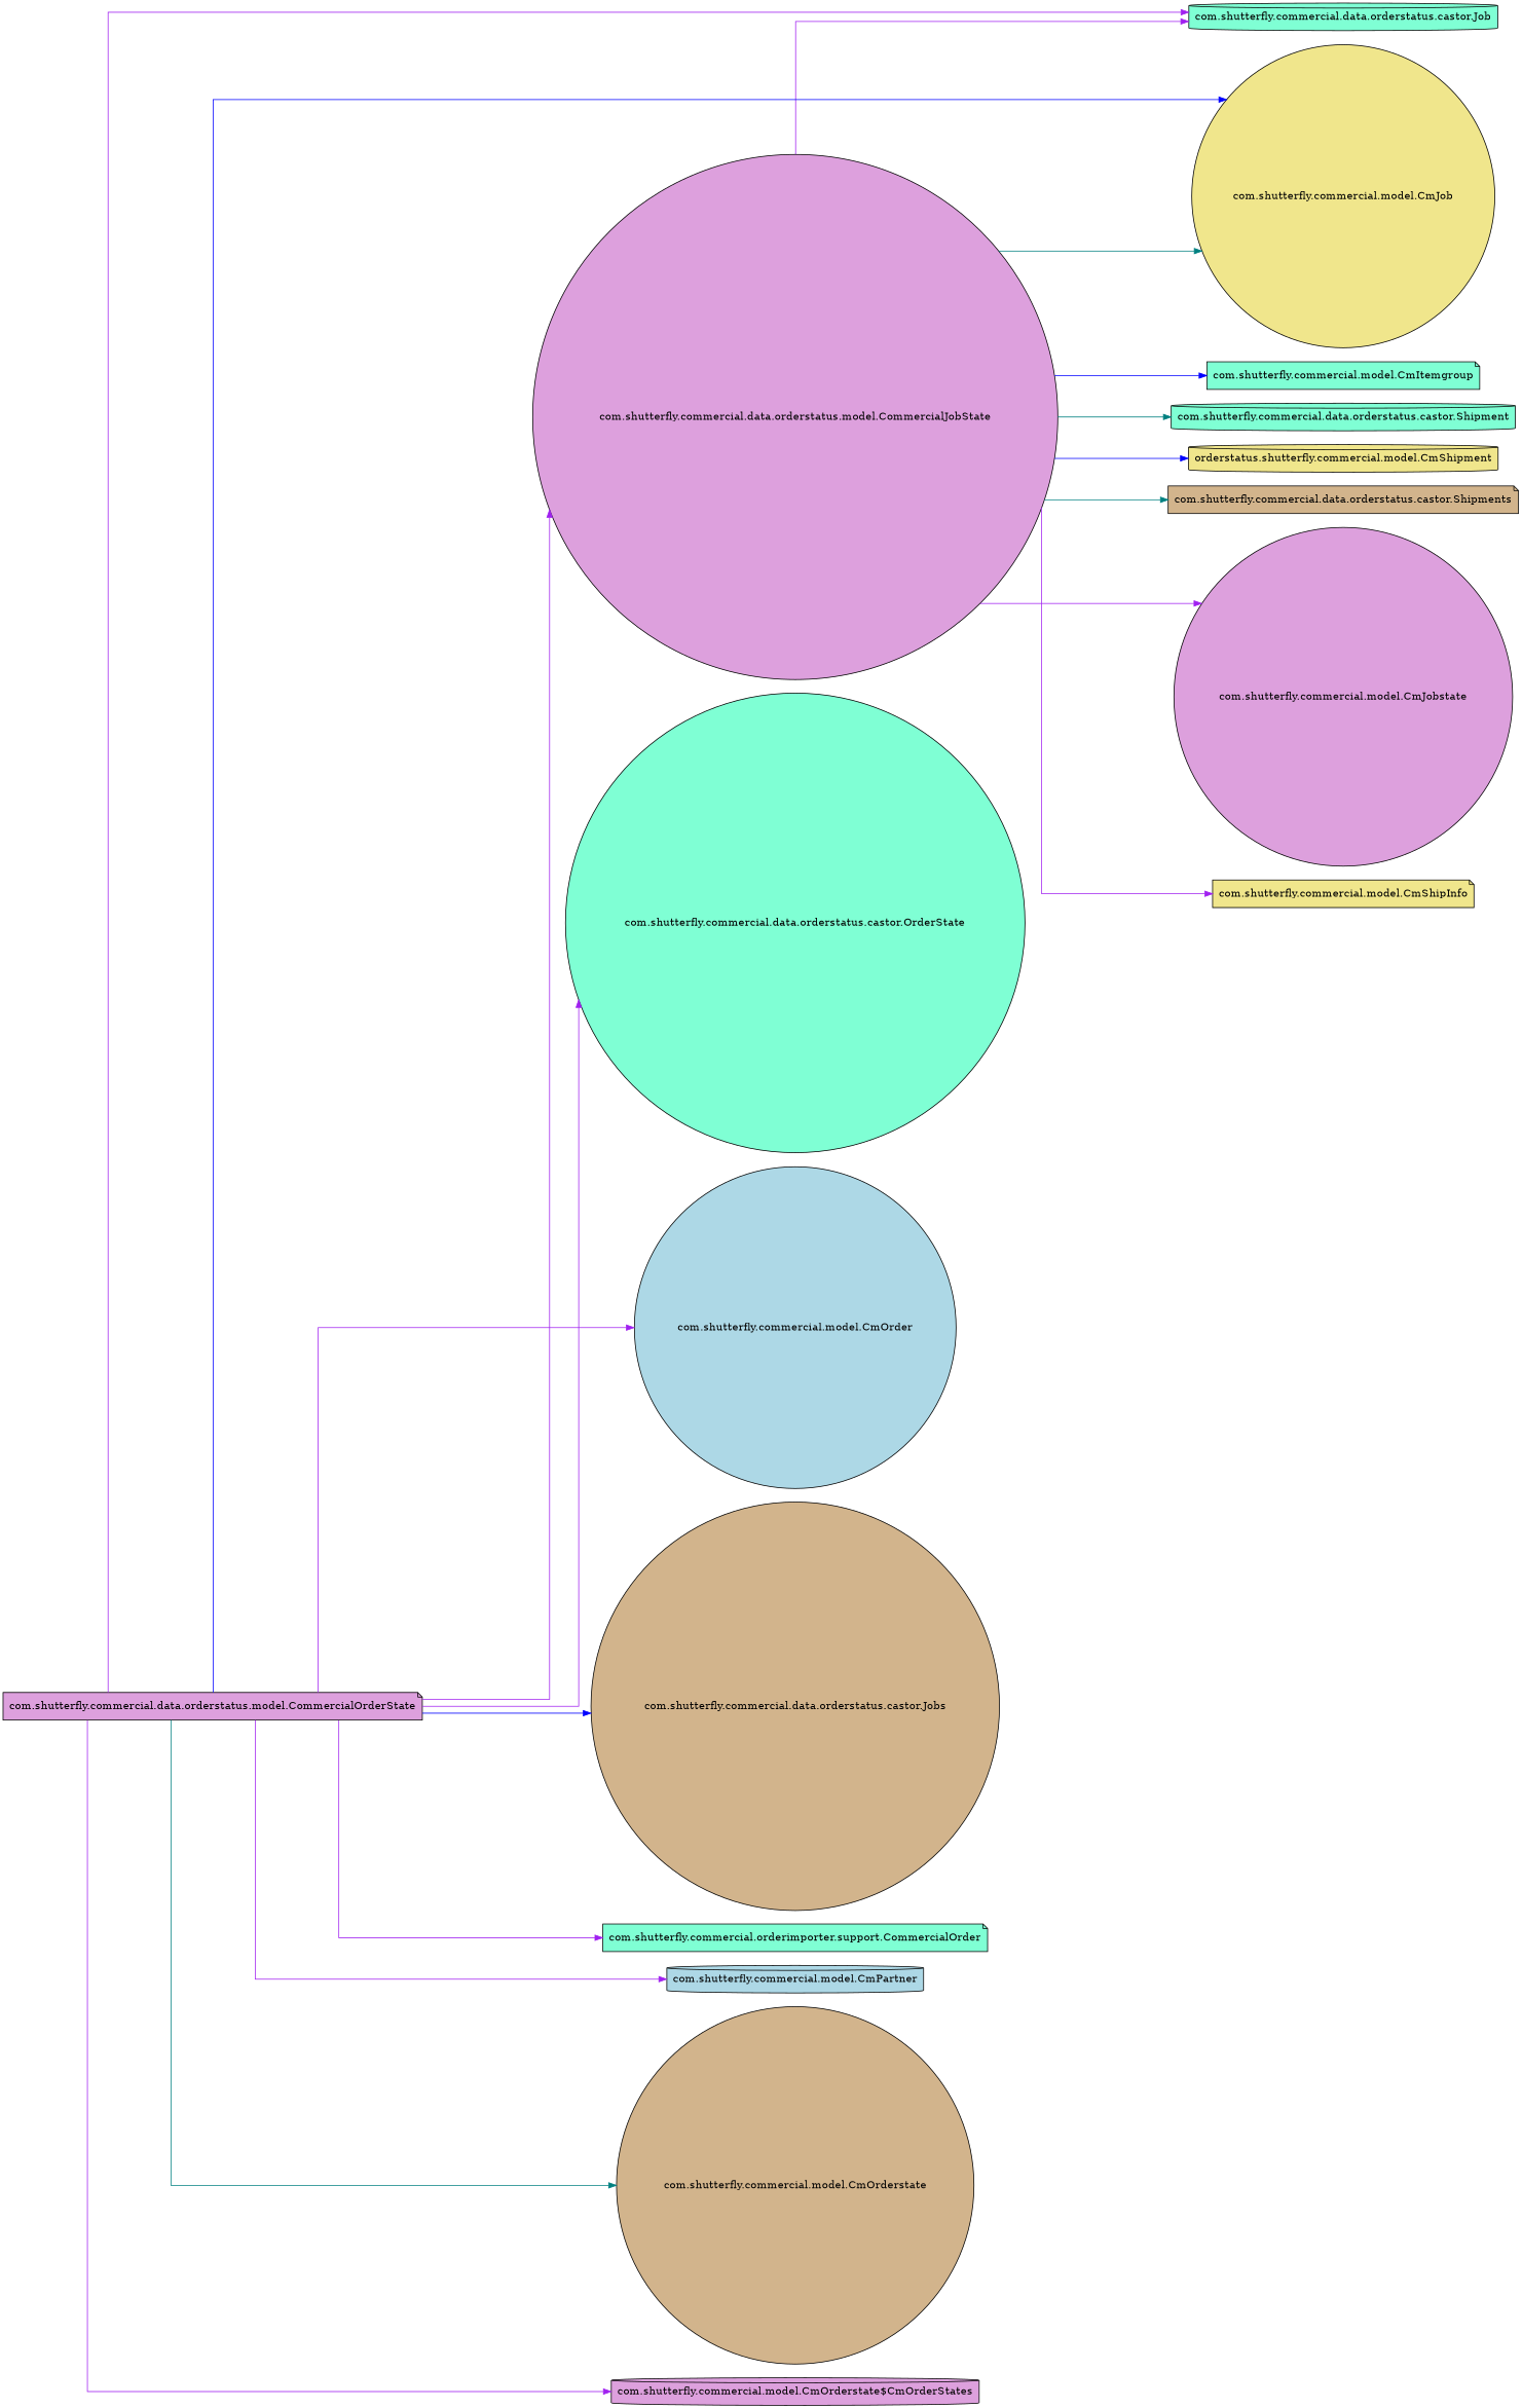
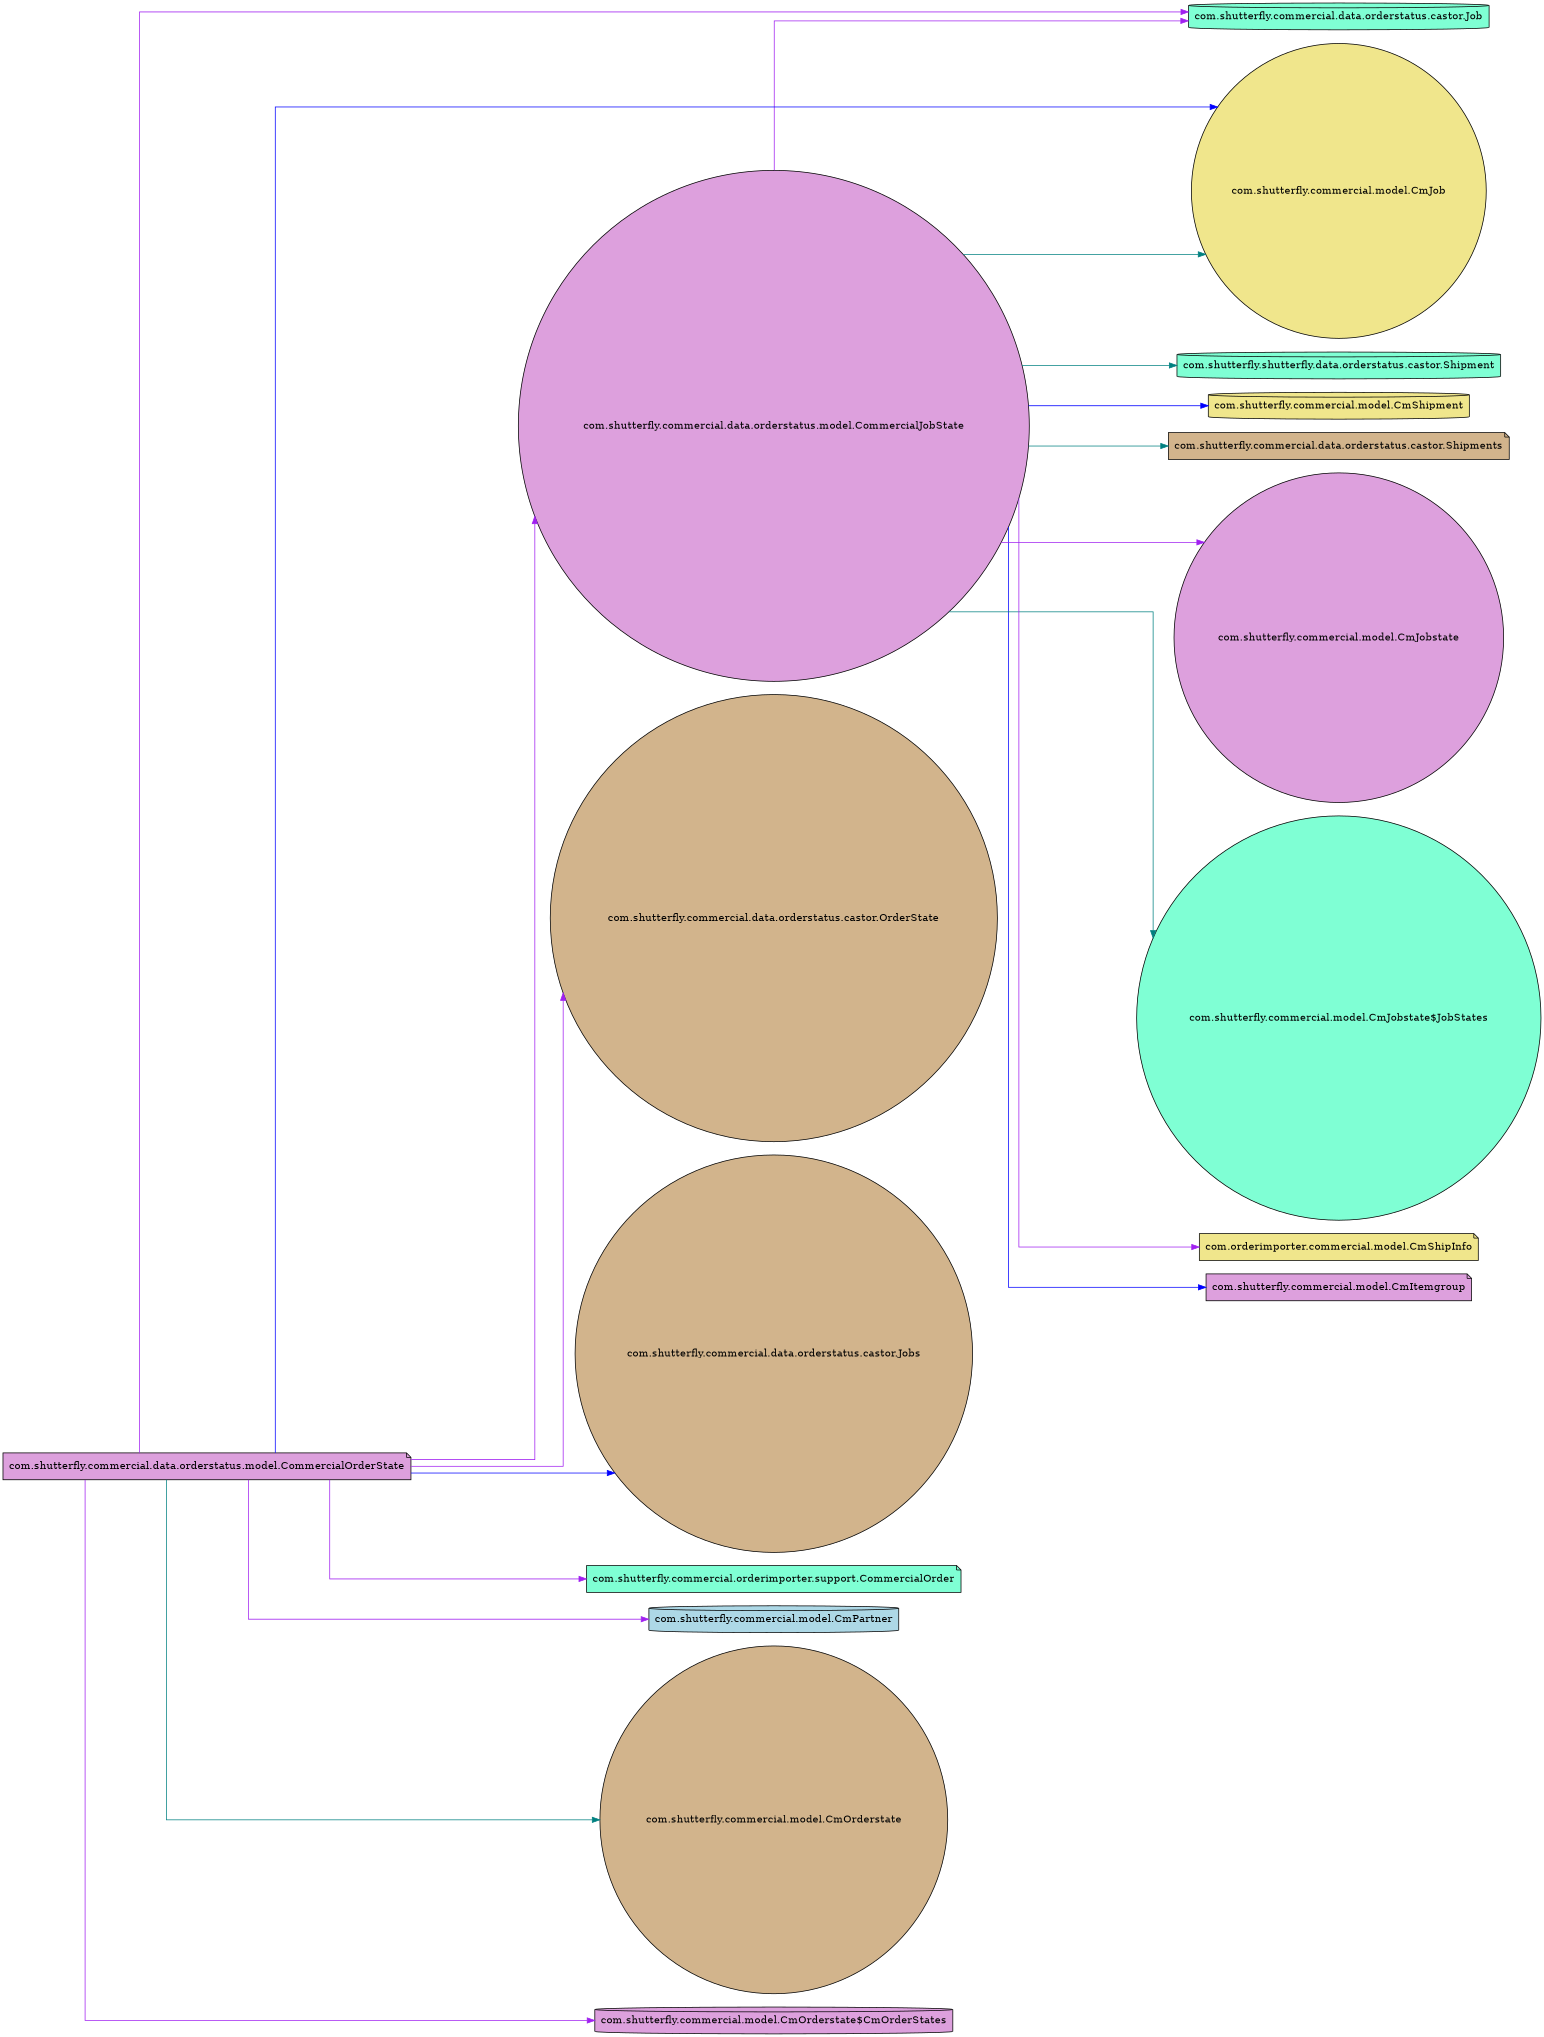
  digraph {
    concentrate=true
    rankdir=LR
    ranksep=2.0
    splines=ortho
    node [fillcolor=plum shape=circle style=filled]
    edge [color=purple]
    "com.shutterfly.commercial.data.orderstatus.model.CommercialJobState"
    "com.shutterfly.commercial.data.orderstatus.castor.Job" [fillcolor=aquamarine shape=cylinder]
    "com.shutterfly.commercial.model.CmJob" [fillcolor=khaki]
-   "com.shutterfly.commercial.model.CmItemgroup" [fillcolor=aquamarine shape=note]
-   "com.shutterfly.commercial.data.orderstatus.castor.Shipment" [fillcolor=aquamarine shape=cylinder]
-   "com.shutterfly.commercial.model.CmShipment" [fillcolor=khaki shape=cylinder label="orderstatus.shutterfly.commercial.model.CmShipment"]
+   "com.shutterfly.commercial.model.CmItemgroup" [shape=note]
+   "com.shutterfly.commercial.data.orderstatus.castor.Shipment" [fillcolor=aquamarine shape=cylinder label="com.shutterfly.shutterfly.data.orderstatus.castor.Shipment"]
+   "com.shutterfly.commercial.model.CmShipment" [fillcolor=khaki shape=cylinder]
    "com.shutterfly.commercial.data.orderstatus.castor.Shipments" [fillcolor=tan shape=note]
    "com.shutterfly.commercial.model.CmJobstate"
-   "com.shutterfly.commercial.model.CmShipInfo" [fillcolor=khaki shape=note]
+   "com.shutterfly.commercial.model.CmJobstate$JobStates" [fillcolor=aquamarine]
+   "com.shutterfly.commercial.model.CmShipInfo" [fillcolor=khaki shape=note label="com.orderimporter.commercial.model.CmShipInfo"]
    "com.shutterfly.commercial.data.orderstatus.model.CommercialOrderState" [shape=note]
-   "com.shutterfly.commercial.data.orderstatus.castor.OrderState" [fillcolor=aquamarine]
-   "com.shutterfly.commercial.model.CmOrder" [fillcolor=lightblue]
+   "com.shutterfly.commercial.data.orderstatus.castor.OrderState" [fillcolor=tan]
    "com.shutterfly.commercial.data.orderstatus.castor.Jobs" [fillcolor=tan]
    "com.shutterfly.commercial.orderimporter.support.CommercialOrder" [fillcolor=aquamarine shape=note]
    "com.shutterfly.commercial.model.CmPartner" [fillcolor=lightblue shape=cylinder]
    "com.shutterfly.commercial.model.CmOrderstate" [fillcolor=tan]
    "com.shutterfly.commercial.model.CmOrderstate$CmOrderStates" [shape=cylinder]
    "com.shutterfly.commercial.data.orderstatus.model.CommercialJobState" -> "com.shutterfly.commercial.data.orderstatus.castor.Job"
    "com.shutterfly.commercial.data.orderstatus.model.CommercialJobState" -> "com.shutterfly.commercial.model.CmJob" [color=teal]
    "com.shutterfly.commercial.data.orderstatus.model.CommercialJobState" -> "com.shutterfly.commercial.model.CmItemgroup" [color=blue]
    "com.shutterfly.commercial.data.orderstatus.model.CommercialJobState" -> "com.shutterfly.commercial.data.orderstatus.castor.Shipment" [color=teal]
    "com.shutterfly.commercial.data.orderstatus.model.CommercialJobState" -> "com.shutterfly.commercial.model.CmShipment" [color=blue]
    "com.shutterfly.commercial.data.orderstatus.model.CommercialJobState" -> "com.shutterfly.commercial.data.orderstatus.castor.Shipments" [color=teal]
    "com.shutterfly.commercial.data.orderstatus.model.CommercialJobState" -> "com.shutterfly.commercial.model.CmJobstate"
+   "com.shutterfly.commercial.data.orderstatus.model.CommercialJobState" -> "com.shutterfly.commercial.model.CmJobstate$JobStates" [color=teal]
    "com.shutterfly.commercial.data.orderstatus.model.CommercialJobState" -> "com.shutterfly.commercial.model.CmShipInfo"
    "com.shutterfly.commercial.data.orderstatus.model.CommercialOrderState" -> "com.shutterfly.commercial.data.orderstatus.model.CommercialJobState"
    "com.shutterfly.commercial.data.orderstatus.model.CommercialOrderState" -> "com.shutterfly.commercial.data.orderstatus.castor.Job"
    "com.shutterfly.commercial.data.orderstatus.model.CommercialOrderState" -> "com.shutterfly.commercial.model.CmJob" [color=blue]
    "com.shutterfly.commercial.data.orderstatus.model.CommercialOrderState" -> "com.shutterfly.commercial.data.orderstatus.castor.OrderState"
-   "com.shutterfly.commercial.data.orderstatus.model.CommercialOrderState" -> "com.shutterfly.commercial.model.CmOrder"
    "com.shutterfly.commercial.data.orderstatus.model.CommercialOrderState" -> "com.shutterfly.commercial.data.orderstatus.castor.Jobs" [color=blue]
    "com.shutterfly.commercial.data.orderstatus.model.CommercialOrderState" -> "com.shutterfly.commercial.orderimporter.support.CommercialOrder"
    "com.shutterfly.commercial.data.orderstatus.model.CommercialOrderState" -> "com.shutterfly.commercial.model.CmPartner"
    "com.shutterfly.commercial.data.orderstatus.model.CommercialOrderState" -> "com.shutterfly.commercial.model.CmOrderstate" [color=teal]
    "com.shutterfly.commercial.data.orderstatus.model.CommercialOrderState" -> "com.shutterfly.commercial.model.CmOrderstate$CmOrderStates"
  }
